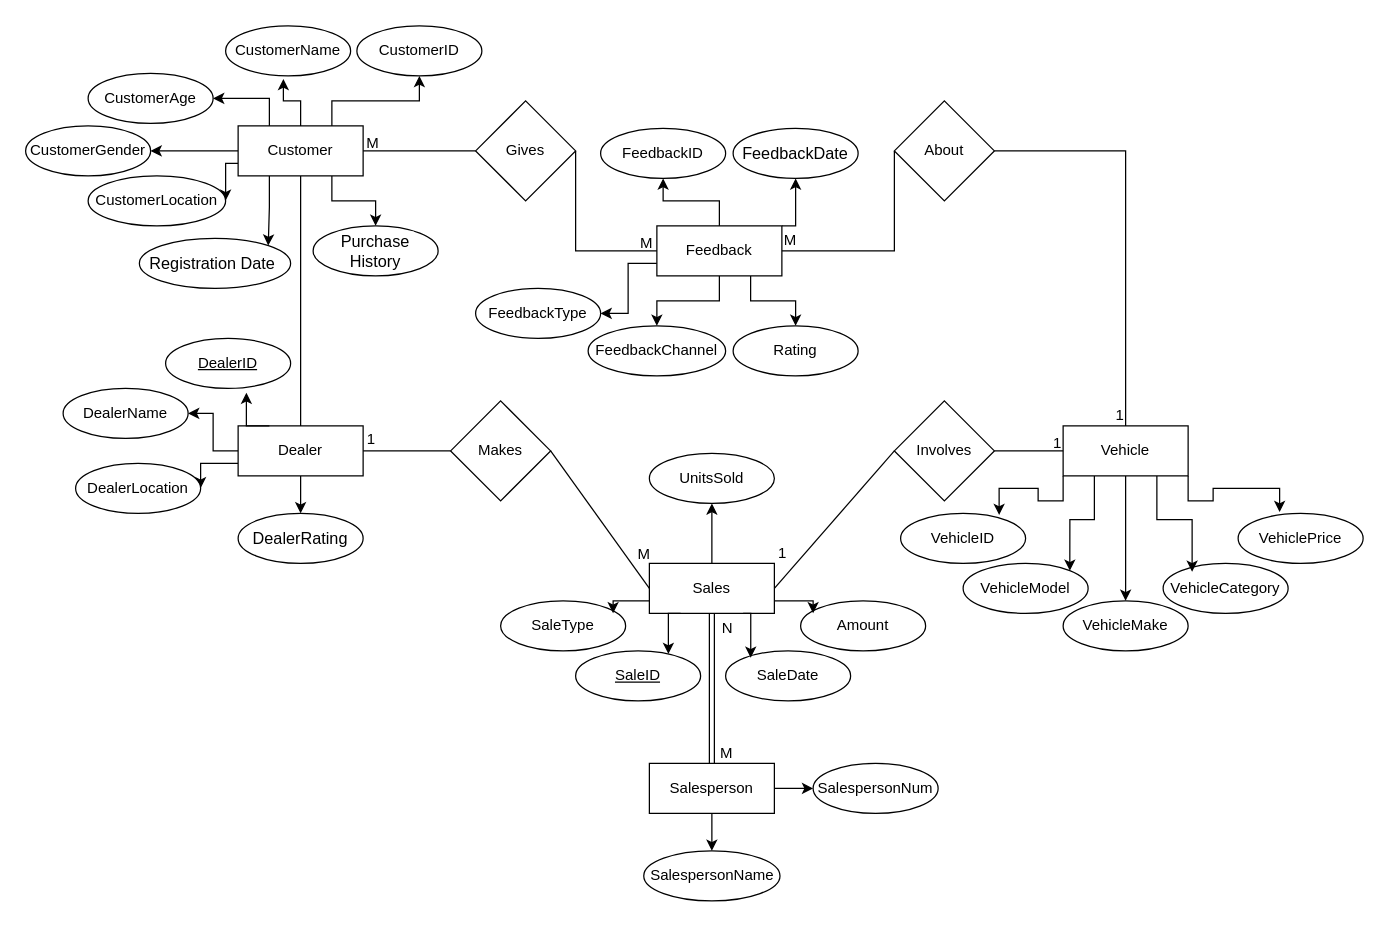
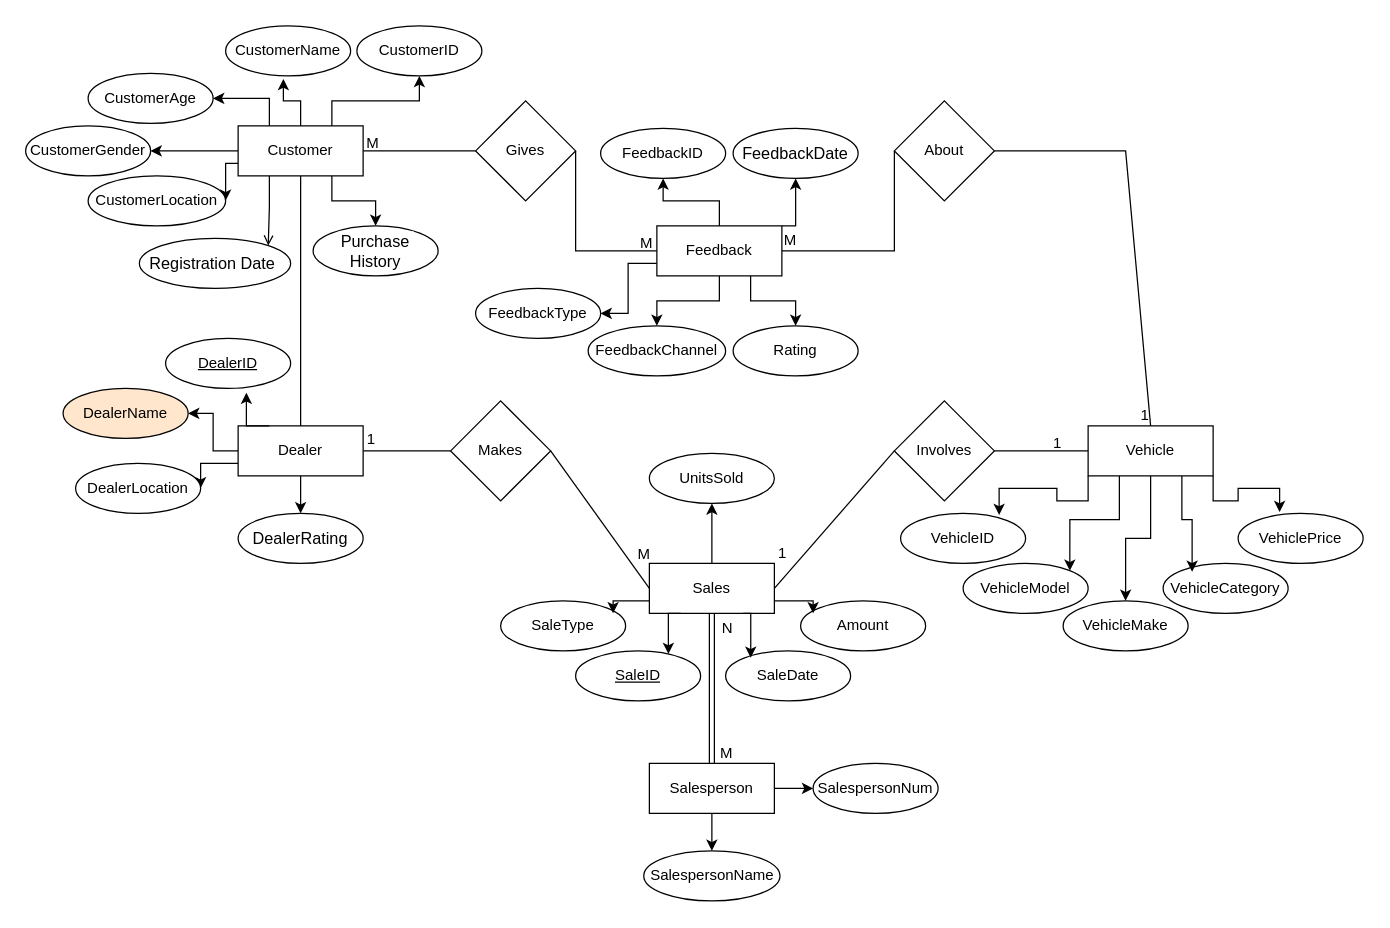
  <mxCell id="0" />
  <mxCell id="1" parent="0" />
  <mxCell id="2" style="edgeStyle=orthogonalEdgeStyle;rounded=0;orthogonalLoop=1;jettySize=auto;html=1;exitX=0.75;exitY=0;exitDx=0;exitDy=0;entryX=0.5;entryY=1;entryDx=0;entryDy=0;" edge="1" parent="1" source="8" target="31"><mxGeometry relative="1" as="geometry" /></mxCell>
  <mxCell id="3" style="edgeStyle=orthogonalEdgeStyle;rounded=0;orthogonalLoop=1;jettySize=auto;html=1;exitX=0.25;exitY=0;exitDx=0;exitDy=0;entryX=1;entryY=0.5;entryDx=0;entryDy=0;" edge="1" parent="1" source="8" target="33"><mxGeometry relative="1" as="geometry" /></mxCell>
  <mxCell id="4" style="edgeStyle=orthogonalEdgeStyle;rounded=0;orthogonalLoop=1;jettySize=auto;html=1;entryX=1;entryY=0.5;entryDx=0;entryDy=0;" edge="1" parent="1" source="8" target="34"><mxGeometry relative="1" as="geometry" /></mxCell>
  <mxCell id="5" style="edgeStyle=orthogonalEdgeStyle;rounded=0;orthogonalLoop=1;jettySize=auto;html=1;exitX=0;exitY=0.75;exitDx=0;exitDy=0;entryX=1;entryY=0.5;entryDx=0;entryDy=0;" edge="1" parent="1" source="8" target="35"><mxGeometry relative="1" as="geometry" /></mxCell>
- <mxCell id="6" style="edgeStyle=orthogonalEdgeStyle;rounded=0;orthogonalLoop=1;jettySize=auto;html=1;exitX=0.25;exitY=1;exitDx=0;exitDy=0;entryX=1;entryY=0;entryDx=0;entryDy=0;" edge="1" parent="1" source="8" target="36"><mxGeometry relative="1" as="geometry" /></mxCell>
+ <mxCell id="6" style="edgeStyle=orthogonalEdgeStyle;rounded=0;orthogonalLoop=1;jettySize=auto;html=1;exitX=0.25;exitY=1;exitDx=0;exitDy=0;entryX=1;entryY=0;entryDx=0;entryDy=0;endArrow=open;" edge="1" parent="1" source="8" target="36"><mxGeometry relative="1" as="geometry" /></mxCell>
  <mxCell id="7" style="edgeStyle=orthogonalEdgeStyle;rounded=0;orthogonalLoop=1;jettySize=auto;html=1;exitX=0.75;exitY=1;exitDx=0;exitDy=0;" edge="1" parent="1" source="8" target="40"><mxGeometry relative="1" as="geometry" /></mxCell>
  <mxCell id="8" value="Customer" style="whiteSpace=wrap;html=1;align=center;" vertex="1" parent="1"><mxGeometry x="190" y="100" width="100" height="40" as="geometry" /></mxCell>
  <mxCell id="9" style="edgeStyle=orthogonalEdgeStyle;rounded=0;orthogonalLoop=1;jettySize=auto;html=1;" edge="1" parent="1" source="14" target="59"><mxGeometry relative="1" as="geometry"><mxPoint x="575" y="150" as="targetPoint" /></mxGeometry></mxCell>
  <mxCell id="10" style="edgeStyle=orthogonalEdgeStyle;rounded=0;orthogonalLoop=1;jettySize=auto;html=1;entryX=0.5;entryY=1;entryDx=0;entryDy=0;" edge="1" parent="1" source="14" target="60"><mxGeometry relative="1" as="geometry"><Array as="points"><mxPoint x="636" y="180" /></Array></mxGeometry></mxCell>
  <mxCell id="11" style="edgeStyle=orthogonalEdgeStyle;rounded=0;orthogonalLoop=1;jettySize=auto;html=1;entryX=1;entryY=0.5;entryDx=0;entryDy=0;" edge="1" parent="1" source="14" target="61"><mxGeometry relative="1" as="geometry"><Array as="points"><mxPoint x="502" y="210" /><mxPoint x="502" y="250" /></Array></mxGeometry></mxCell>
  <mxCell id="12" style="edgeStyle=orthogonalEdgeStyle;rounded=0;orthogonalLoop=1;jettySize=auto;html=1;" edge="1" parent="1" source="14" target="62"><mxGeometry relative="1" as="geometry" /></mxCell>
  <mxCell id="13" style="edgeStyle=orthogonalEdgeStyle;rounded=0;orthogonalLoop=1;jettySize=auto;html=1;exitX=0.75;exitY=1;exitDx=0;exitDy=0;entryX=0.5;entryY=0;entryDx=0;entryDy=0;" edge="1" parent="1" source="14" target="63"><mxGeometry relative="1" as="geometry" /></mxCell>
  <mxCell id="14" value="Feedback" style="whiteSpace=wrap;html=1;align=center;" vertex="1" parent="1"><mxGeometry x="525" y="180" width="100" height="40" as="geometry" /></mxCell>
  <mxCell id="15" value="Gives" style="rhombus;whiteSpace=wrap;html=1;" vertex="1" parent="1"><mxGeometry x="380" y="80" width="80" height="80" as="geometry" /></mxCell>
  <mxCell id="16" value="About" style="rhombus;whiteSpace=wrap;html=1;" vertex="1" parent="1"><mxGeometry x="715" y="80" width="80" height="80" as="geometry" /></mxCell>
  <mxCell id="17" style="edgeStyle=orthogonalEdgeStyle;rounded=0;orthogonalLoop=1;jettySize=auto;html=1;entryX=1;entryY=0.5;entryDx=0;entryDy=0;" edge="1" parent="1" source="20" target="75"><mxGeometry relative="1" as="geometry" /></mxCell>
  <mxCell id="18" style="edgeStyle=orthogonalEdgeStyle;rounded=0;orthogonalLoop=1;jettySize=auto;html=1;exitX=0;exitY=0.75;exitDx=0;exitDy=0;entryX=1;entryY=0.5;entryDx=0;entryDy=0;" edge="1" parent="1" source="20" target="76"><mxGeometry relative="1" as="geometry" /></mxCell>
  <mxCell id="19" value="" style="edgeStyle=orthogonalEdgeStyle;rounded=0;orthogonalLoop=1;jettySize=auto;html=1;" edge="1" parent="1" source="20" target="77"><mxGeometry relative="1" as="geometry" /></mxCell>
  <mxCell id="20" value="Dealer" style="whiteSpace=wrap;html=1;align=center;" vertex="1" parent="1"><mxGeometry x="190" y="340" width="100" height="40" as="geometry" /></mxCell>
  <mxCell id="21" style="edgeStyle=orthogonalEdgeStyle;rounded=0;orthogonalLoop=1;jettySize=auto;html=1;entryX=0.5;entryY=1;entryDx=0;entryDy=0;" edge="1" parent="1" source="22" target="83"><mxGeometry relative="1" as="geometry" /></mxCell>
  <mxCell id="22" value="Sales" style="whiteSpace=wrap;html=1;align=center;" vertex="1" parent="1"><mxGeometry x="519" y="450" width="100" height="40" as="geometry" /></mxCell>
  <mxCell id="23" style="edgeStyle=orthogonalEdgeStyle;rounded=0;orthogonalLoop=1;jettySize=auto;html=1;" edge="1" parent="1" source="25" target="66"><mxGeometry relative="1" as="geometry" /></mxCell>
  <mxCell id="24" style="edgeStyle=orthogonalEdgeStyle;rounded=0;orthogonalLoop=1;jettySize=auto;html=1;exitX=0.25;exitY=1;exitDx=0;exitDy=0;entryX=1;entryY=0;entryDx=0;entryDy=0;" edge="1" parent="1" source="25" target="65"><mxGeometry relative="1" as="geometry" /></mxCell>
- <mxCell id="25" value="Vehicle" style="whiteSpace=wrap;html=1;align=center;" vertex="1" parent="1"><mxGeometry x="850" y="340" width="100" height="40" as="geometry" /></mxCell>
+ <mxCell id="25" value="Vehicle" style="whiteSpace=wrap;html=1;align=center;" vertex="1" parent="1"><mxGeometry x="870" y="340" width="100" height="40" as="geometry" /></mxCell>
  <mxCell id="26" value="Makes" style="rhombus;whiteSpace=wrap;html=1;" vertex="1" parent="1"><mxGeometry x="360" y="320" width="80" height="80" as="geometry" /></mxCell>
  <mxCell id="27" value="Involves       " style="rhombus;whiteSpace=wrap;html=1;" vertex="1" parent="1"><mxGeometry x="715" y="320" width="80" height="80" as="geometry" /></mxCell>
  <mxCell id="28" value="" style="edgeStyle=orthogonalEdgeStyle;rounded=0;orthogonalLoop=1;jettySize=auto;html=1;" edge="1" parent="1" source="30" target="72"><mxGeometry relative="1" as="geometry" /></mxCell>
  <mxCell id="29" value="" style="edgeStyle=orthogonalEdgeStyle;rounded=0;orthogonalLoop=1;jettySize=auto;html=1;" edge="1" parent="1" source="30" target="74"><mxGeometry relative="1" as="geometry" /></mxCell>
  <mxCell id="30" value="Salesperson  " style="whiteSpace=wrap;html=1;align=center;" vertex="1" parent="1"><mxGeometry x="519" y="610" width="100" height="40" as="geometry" /></mxCell>
  <mxCell id="31" value="CustomerID     " style="ellipse;whiteSpace=wrap;html=1;align=center;" vertex="1" parent="1"><mxGeometry x="285" y="20" width="100" height="40" as="geometry" /></mxCell>
  <mxCell id="32" value="CustomerName   " style="ellipse;whiteSpace=wrap;html=1;align=center;" vertex="1" parent="1"><mxGeometry x="180" y="20" width="100" height="40" as="geometry" /></mxCell>
  <mxCell id="33" value="CustomerAge    " style="ellipse;whiteSpace=wrap;html=1;align=center;" vertex="1" parent="1"><mxGeometry x="70" y="58" width="100" height="40" as="geometry" /></mxCell>
  <mxCell id="34" value="CustomerGender " style="ellipse;whiteSpace=wrap;html=1;align=center;" vertex="1" parent="1"><mxGeometry y="100" width="100" height="40" as="geometry" x="20" /></mxCell>
  <mxCell id="35" value="CustomerLocation" style="ellipse;whiteSpace=wrap;html=1;align=center;" vertex="1" parent="1"><mxGeometry x="70" y="140" width="110" height="40" as="geometry" /></mxCell>
  <mxCell id="36" value="&lt;span style=&quot;font-family: Arial; font-size: 13px; white-space-collapse: preserve; background-color: rgb(255, 255, 255);&quot;&gt;Registration Date &lt;/span&gt;" style="ellipse;whiteSpace=wrap;html=1;align=center;" vertex="1" parent="1"><mxGeometry x="111" y="190" width="121" height="40" as="geometry" /></mxCell>
  <mxCell id="37" value="" style="line;strokeWidth=1;rotatable=0;dashed=0;labelPosition=right;align=left;verticalAlign=middle;spacingTop=0;spacingLeft=6;points=[];portConstraint=eastwest;" vertex="1" parent="1"><mxGeometry x="290" y="115" width="90" height="10" as="geometry" /></mxCell>
  <mxCell id="38" value="" style="endArrow=none;html=1;rounded=0;exitX=1;exitY=0.5;exitDx=0;exitDy=0;entryX=0;entryY=0.5;entryDx=0;entryDy=0;" edge="1" parent="1" source="15" target="14"><mxGeometry relative="1" as="geometry"><mxPoint x="360" y="280" as="sourcePoint" /><mxPoint x="520" y="280" as="targetPoint" /><Array as="points"><mxPoint x="460" y="200" /></Array></mxGeometry></mxCell>
  <mxCell id="39" style="edgeStyle=orthogonalEdgeStyle;rounded=0;orthogonalLoop=1;jettySize=auto;html=1;entryX=0.462;entryY=1.062;entryDx=0;entryDy=0;entryPerimeter=0;" edge="1" parent="1" source="8" target="32"><mxGeometry relative="1" as="geometry" /></mxCell>
  <mxCell id="40" value="&lt;span style=&quot;font-family: Arial; font-size: 13px; white-space-collapse: preserve; background-color: rgb(255, 255, 255);&quot;&gt;Purchase History&lt;/span&gt;" style="ellipse;whiteSpace=wrap;html=1;align=center;" vertex="1" parent="1"><mxGeometry x="250" y="180" width="100" height="40" as="geometry" /></mxCell>
  <mxCell id="41" value="" style="endArrow=none;html=1;rounded=0;exitX=0.5;exitY=1;exitDx=0;exitDy=0;entryX=0.5;entryY=0;entryDx=0;entryDy=0;" edge="1" parent="1" source="8" target="20"><mxGeometry relative="1" as="geometry"><mxPoint x="320" y="210" as="sourcePoint" /><mxPoint x="480" y="210" as="targetPoint" /></mxGeometry></mxCell>
  <mxCell id="42" value="" style="endArrow=none;html=1;rounded=0;exitX=1;exitY=0.5;exitDx=0;exitDy=0;" edge="1" parent="1" source="20" target="26"><mxGeometry relative="1" as="geometry"><mxPoint x="370" y="150" as="sourcePoint" /><mxPoint x="530" y="150" as="targetPoint" /></mxGeometry></mxCell>
  <mxCell id="43" value="" style="endArrow=none;html=1;rounded=0;exitX=1;exitY=0.5;exitDx=0;exitDy=0;entryX=0;entryY=0.5;entryDx=0;entryDy=0;" edge="1" parent="1" source="26" target="22"><mxGeometry relative="1" as="geometry"><mxPoint x="370" y="240" as="sourcePoint" /><mxPoint x="530" y="240" as="targetPoint" /></mxGeometry></mxCell>
  <mxCell id="44" value="" style="endArrow=none;html=1;rounded=0;entryX=0.5;entryY=0;entryDx=0;entryDy=0;exitX=1;exitY=0.5;exitDx=0;exitDy=0;" edge="1" parent="1" source="16" target="25"><mxGeometry relative="1" as="geometry"><mxPoint x="370" y="240" as="sourcePoint" /><mxPoint x="530" y="240" as="targetPoint" /><Array as="points"><mxPoint x="900" y="120" /></Array></mxGeometry></mxCell>
  <mxCell id="45" value="1" style="resizable=0;html=1;whiteSpace=wrap;align=right;verticalAlign=bottom;" connectable="0" vertex="1" parent="44"><mxGeometry x="1" relative="1" as="geometry" /></mxCell>
  <mxCell id="46" value="" style="endArrow=none;html=1;rounded=0;entryX=0;entryY=0.5;entryDx=0;entryDy=0;exitX=1;exitY=0.5;exitDx=0;exitDy=0;" edge="1" parent="1" source="14" target="16"><mxGeometry relative="1" as="geometry"><mxPoint x="370" y="240" as="sourcePoint" /><mxPoint x="530" y="240" as="targetPoint" /><Array as="points"><mxPoint x="715" y="200" /></Array></mxGeometry></mxCell>
  <mxCell id="47" value="M" style="resizable=0;html=1;whiteSpace=wrap;align=left;verticalAlign=bottom;" connectable="0" vertex="1" parent="46"><mxGeometry x="-1" relative="1" as="geometry" /></mxCell>
  <mxCell id="48" value="M" style="resizable=0;html=1;whiteSpace=wrap;align=left;verticalAlign=bottom;" connectable="0" vertex="1" parent="1"><mxGeometry x="291" y="122" as="geometry" /></mxCell>
  <mxCell id="49" value="M" style="resizable=0;html=1;whiteSpace=wrap;align=left;verticalAlign=bottom;" connectable="0" vertex="1" parent="1"><mxGeometry x="510" y="202" as="geometry" /></mxCell>
  <mxCell id="50" value="" style="shape=link;html=1;rounded=0;entryX=0.5;entryY=1;entryDx=0;entryDy=0;exitX=0.5;exitY=0;exitDx=0;exitDy=0;" edge="1" parent="1" source="30" target="22"><mxGeometry relative="1" as="geometry"><mxPoint x="364" y="350" as="sourcePoint" /><mxPoint x="524" y="350" as="targetPoint" /></mxGeometry></mxCell>
  <mxCell id="51" value="M" style="resizable=0;html=1;whiteSpace=wrap;align=left;verticalAlign=bottom;" connectable="0" vertex="1" parent="50"><mxGeometry x="-1" relative="1" as="geometry"><mxPoint x="5" as="offset" /></mxGeometry></mxCell>
  <mxCell id="52" value="N" style="resizable=0;html=1;whiteSpace=wrap;align=right;verticalAlign=bottom;" connectable="0" vertex="1" parent="50"><mxGeometry x="1" relative="1" as="geometry"><mxPoint x="18" y="20" as="offset" /></mxGeometry></mxCell>
  <mxCell id="53" value="" style="endArrow=none;html=1;rounded=0;entryX=0;entryY=0.5;entryDx=0;entryDy=0;exitX=1;exitY=0.5;exitDx=0;exitDy=0;" edge="1" parent="1" source="22" target="27"><mxGeometry relative="1" as="geometry"><mxPoint x="290" y="270" as="sourcePoint" /><mxPoint x="450" y="270" as="targetPoint" /></mxGeometry></mxCell>
  <mxCell id="54" value="" style="endArrow=none;html=1;rounded=0;entryX=0;entryY=0.5;entryDx=0;entryDy=0;exitX=1;exitY=0.5;exitDx=0;exitDy=0;" edge="1" parent="1" source="27" target="25"><mxGeometry relative="1" as="geometry"><mxPoint x="290" y="270" as="sourcePoint" /><mxPoint x="450" y="270" as="targetPoint" /></mxGeometry></mxCell>
  <mxCell id="55" value="1" style="resizable=0;html=1;whiteSpace=wrap;align=right;verticalAlign=bottom;" connectable="0" vertex="1" parent="1"><mxGeometry x="405" y="359" as="geometry"><mxPoint x="-104" as="offset" /></mxGeometry></mxCell>
  <mxCell id="56" value="M" style="resizable=0;html=1;whiteSpace=wrap;align=left;verticalAlign=bottom;" connectable="0" vertex="1" parent="1"><mxGeometry x="629" y="310" as="geometry"><mxPoint x="-121" y="141" as="offset" /></mxGeometry></mxCell>
  <mxCell id="57" value="1" style="resizable=0;html=1;whiteSpace=wrap;align=right;verticalAlign=bottom;" connectable="0" vertex="1" parent="1"><mxGeometry x="630" y="450" as="geometry" /></mxCell>
  <mxCell id="58" value="1" style="resizable=0;html=1;whiteSpace=wrap;align=right;verticalAlign=bottom;" connectable="0" vertex="1" parent="1"><mxGeometry x="850" y="362" as="geometry" /></mxCell>
  <mxCell id="59" value="FeedbackID       " style="ellipse;whiteSpace=wrap;html=1;align=center;" vertex="1" parent="1"><mxGeometry x="480" y="102" width="100" height="40" as="geometry" /></mxCell>
  <mxCell id="60" value="&lt;span style=&quot;font-family: Arial; font-size: 13px; white-space-collapse: preserve; background-color: rgb(255, 255, 255);&quot;&gt;FeedbackDate&lt;/span&gt;" style="ellipse;whiteSpace=wrap;html=1;align=center;" vertex="1" parent="1"><mxGeometry x="586" y="102" width="100" height="40" as="geometry" /></mxCell>
  <mxCell id="61" value="FeedbackType     " style="ellipse;whiteSpace=wrap;html=1;align=center;" vertex="1" parent="1"><mxGeometry x="380" y="230" width="100" height="40" as="geometry" /></mxCell>
  <mxCell id="62" value="FeedbackChannel  " style="ellipse;whiteSpace=wrap;html=1;align=center;" vertex="1" parent="1"><mxGeometry x="470" y="260" width="110" height="40" as="geometry" /></mxCell>
  <mxCell id="63" value="Rating" style="ellipse;whiteSpace=wrap;html=1;align=center;" vertex="1" parent="1"><mxGeometry x="586" y="260" width="100" height="40" as="geometry" /></mxCell>
  <mxCell id="64" value="VehicleID        " style="ellipse;whiteSpace=wrap;html=1;align=center;" vertex="1" parent="1"><mxGeometry x="720" y="410" width="100" height="40" as="geometry" /></mxCell>
  <mxCell id="65" value="VehicleModel     " style="ellipse;whiteSpace=wrap;html=1;align=center;" vertex="1" parent="1"><mxGeometry x="770" y="450" width="100" height="40" as="geometry" /></mxCell>
  <mxCell id="66" value="VehicleMake      " style="ellipse;whiteSpace=wrap;html=1;align=center;" vertex="1" parent="1"><mxGeometry x="850" y="480" width="100" height="40" as="geometry" /></mxCell>
  <mxCell id="67" value="VehicleCategory  " style="ellipse;whiteSpace=wrap;html=1;align=center;" vertex="1" parent="1"><mxGeometry x="930" y="450" width="100" height="40" as="geometry" /></mxCell>
  <mxCell id="68" value="VehiclePrice     " style="ellipse;whiteSpace=wrap;html=1;align=center;" vertex="1" parent="1"><mxGeometry x="990" y="410" width="100" height="40" as="geometry" /></mxCell>
  <mxCell id="69" style="edgeStyle=orthogonalEdgeStyle;rounded=0;orthogonalLoop=1;jettySize=auto;html=1;exitX=0.75;exitY=1;exitDx=0;exitDy=0;entryX=0.232;entryY=0.17;entryDx=0;entryDy=0;entryPerimeter=0;" edge="1" parent="1" source="25" target="67"><mxGeometry relative="1" as="geometry" /></mxCell>
  <mxCell id="70" style="edgeStyle=orthogonalEdgeStyle;rounded=0;orthogonalLoop=1;jettySize=auto;html=1;exitX=1;exitY=1;exitDx=0;exitDy=0;entryX=0.332;entryY=-0.025;entryDx=0;entryDy=0;entryPerimeter=0;" edge="1" parent="1" source="25" target="68"><mxGeometry relative="1" as="geometry" /></mxCell>
  <mxCell id="71" style="edgeStyle=orthogonalEdgeStyle;rounded=0;orthogonalLoop=1;jettySize=auto;html=1;exitX=0;exitY=1;exitDx=0;exitDy=0;entryX=0.788;entryY=0.031;entryDx=0;entryDy=0;entryPerimeter=0;" edge="1" parent="1" source="25" target="64"><mxGeometry relative="1" as="geometry" /></mxCell>
  <mxCell id="72" value="SalespersonName" style="ellipse;whiteSpace=wrap;html=1;align=center;" vertex="1" parent="1"><mxGeometry x="514.5" y="680" width="109" height="40" as="geometry" /></mxCell>
  <mxCell id="73" value="DealerID       " style="ellipse;whiteSpace=wrap;html=1;align=center;fontStyle=4;" vertex="1" parent="1"><mxGeometry x="132" y="270" width="100" height="40" as="geometry" /></mxCell>
  <mxCell id="74" value="SalespersonNum" style="ellipse;whiteSpace=wrap;html=1;align=center;" vertex="1" parent="1"><mxGeometry x="650" y="610" width="100" height="40" as="geometry" /></mxCell>
- <mxCell id="75" value="DealerName     " style="ellipse;whiteSpace=wrap;html=1;align=center;" vertex="1" parent="1"><mxGeometry x="50" y="310" width="100" height="40" as="geometry" /></mxCell>
+ <mxCell id="75" value="DealerName     " style="ellipse;whiteSpace=wrap;html=1;align=center;fillColor=#ffe6cc;" vertex="1" parent="1"><mxGeometry x="50" y="310" width="100" height="40" as="geometry" /></mxCell>
  <mxCell id="76" value="DealerLocation " style="ellipse;whiteSpace=wrap;html=1;align=center;" vertex="1" parent="1"><mxGeometry x="60" y="370" width="100" height="40" as="geometry" /></mxCell>
  <mxCell id="77" value="&lt;span style=&quot;font-family: Arial; font-size: 13px; white-space-collapse: preserve; background-color: rgb(255, 255, 255);&quot;&gt;DealerRating&lt;/span&gt;" style="ellipse;whiteSpace=wrap;html=1;align=center;" vertex="1" parent="1"><mxGeometry x="190" y="410" width="100" height="40" as="geometry" /></mxCell>
  <mxCell id="78" style="edgeStyle=orthogonalEdgeStyle;rounded=0;orthogonalLoop=1;jettySize=auto;html=1;exitX=0.25;exitY=0;exitDx=0;exitDy=0;entryX=0.646;entryY=1.086;entryDx=0;entryDy=0;entryPerimeter=0;" edge="1" parent="1" source="20" target="73"><mxGeometry relative="1" as="geometry" /></mxCell>
  <mxCell id="79" value="SaleID         " style="ellipse;whiteSpace=wrap;html=1;align=center;fontStyle=4;" vertex="1" parent="1"><mxGeometry x="460" y="520" width="100" height="40" as="geometry" /></mxCell>
  <mxCell id="80" value="SaleDate       " style="ellipse;whiteSpace=wrap;html=1;align=center;" vertex="1" parent="1"><mxGeometry x="580" y="520" width="100" height="40" as="geometry" /></mxCell>
  <mxCell id="81" value="SaleType       " style="ellipse;whiteSpace=wrap;html=1;align=center;" vertex="1" parent="1"><mxGeometry x="400" y="480" width="100" height="40" as="geometry" /></mxCell>
  <mxCell id="82" value="Amount         " style="ellipse;whiteSpace=wrap;html=1;align=center;" vertex="1" parent="1"><mxGeometry x="640" y="480" width="100" height="40" as="geometry" /></mxCell>
  <mxCell id="83" value="UnitsSold      " style="ellipse;whiteSpace=wrap;html=1;align=center;" vertex="1" parent="1"><mxGeometry x="519" y="362" width="100" height="40" as="geometry" /></mxCell>
  <mxCell id="84" style="edgeStyle=orthogonalEdgeStyle;rounded=0;orthogonalLoop=1;jettySize=auto;html=1;exitX=0.25;exitY=1;exitDx=0;exitDy=0;entryX=0.742;entryY=0.061;entryDx=0;entryDy=0;entryPerimeter=0;" edge="1" parent="1" source="22" target="79"><mxGeometry relative="1" as="geometry" /></mxCell>
  <mxCell id="85" style="edgeStyle=orthogonalEdgeStyle;rounded=0;orthogonalLoop=1;jettySize=auto;html=1;exitX=0;exitY=0.75;exitDx=0;exitDy=0;entryX=0.9;entryY=0.25;entryDx=0;entryDy=0;entryPerimeter=0;" edge="1" parent="1" source="22" target="81"><mxGeometry relative="1" as="geometry" /></mxCell>
  <mxCell id="86" style="edgeStyle=orthogonalEdgeStyle;rounded=0;orthogonalLoop=1;jettySize=auto;html=1;exitX=1;exitY=0.75;exitDx=0;exitDy=0;entryX=0.1;entryY=0.25;entryDx=0;entryDy=0;entryPerimeter=0;" edge="1" parent="1" source="22" target="82"><mxGeometry relative="1" as="geometry" /></mxCell>
  <mxCell id="87" style="edgeStyle=orthogonalEdgeStyle;rounded=0;orthogonalLoop=1;jettySize=auto;html=1;exitX=0.75;exitY=1;exitDx=0;exitDy=0;entryX=0.201;entryY=0.138;entryDx=0;entryDy=0;entryPerimeter=0;" edge="1" parent="1" source="22" target="80"><mxGeometry relative="1" as="geometry" /></mxCell>
